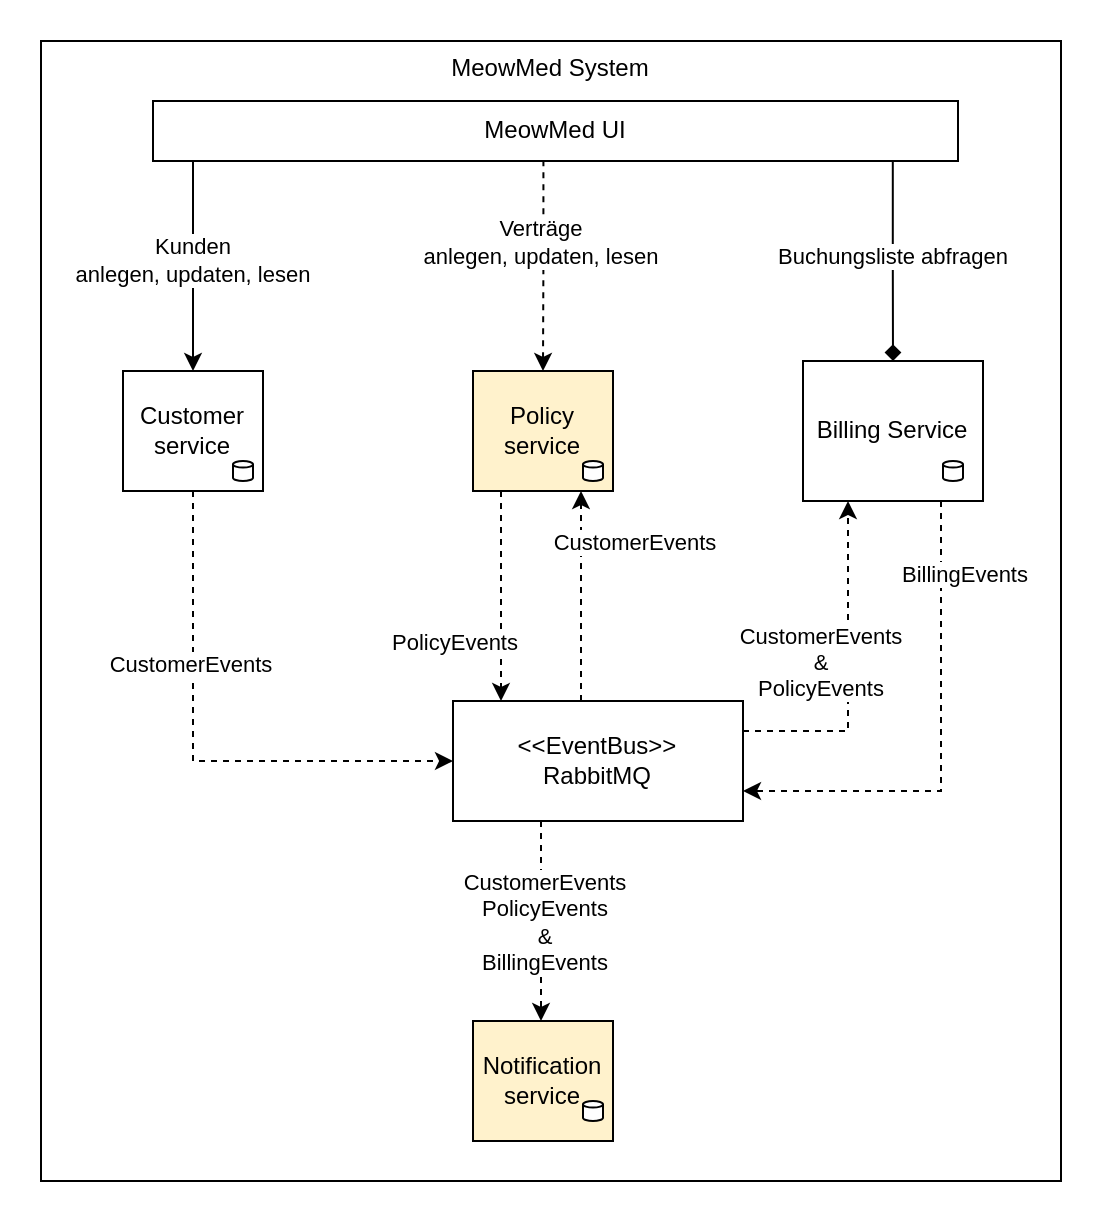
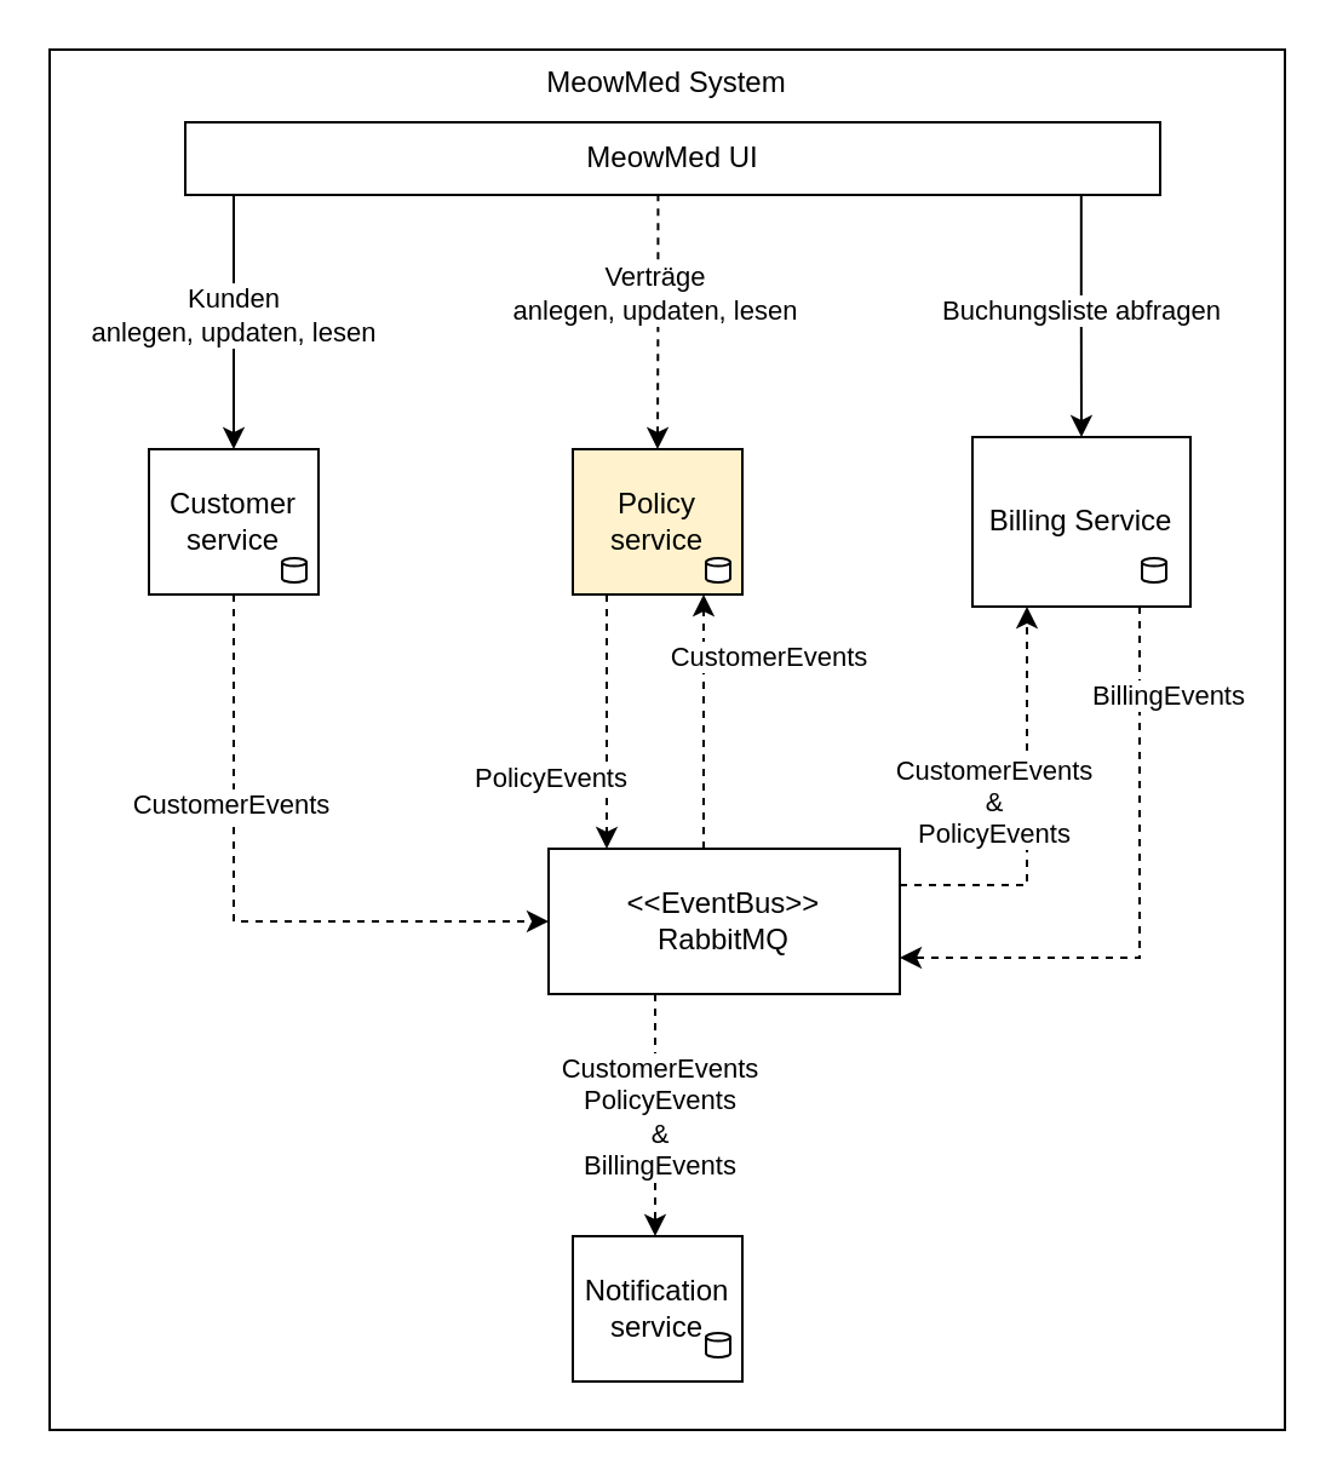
  <mxCell id="0" />
  <mxCell id="1" parent="0" />
  <mxCell id="2" value="MeowMed System" style="rounded=0;whiteSpace=wrap;html=1;verticalAlign=top;" parent="1" vertex="1"><mxGeometry x="20" y="20" width="510" height="570" as="geometry" /></mxCell>
  <mxCell id="3" value="MeowMed UI" style="rounded=0;whiteSpace=wrap;html=1;" parent="1" vertex="1"><mxGeometry x="76" y="50" width="402.5" height="30" as="geometry" /></mxCell>
  <mxCell id="4" style="edgeStyle=orthogonalEdgeStyle;rounded=0;orthogonalLoop=1;jettySize=auto;html=1;entryX=0;entryY=0.5;entryDx=0;entryDy=0;dashed=1;" parent="1" source="6" target="27" edge="1"><mxGeometry relative="1" as="geometry"><Array as="points"><mxPoint x="96" y="380" /></Array></mxGeometry></mxCell>
  <mxCell id="5" value="CustomerEvents" style="edgeLabel;html=1;align=center;verticalAlign=middle;resizable=0;points=[];" parent="4" vertex="1" connectable="0"><mxGeometry x="-0.348" y="-2" relative="1" as="geometry"><mxPoint as="offset" /></mxGeometry></mxCell>
  <mxCell id="6" value="Customer service" style="rounded=0;whiteSpace=wrap;html=1;" parent="1" vertex="1"><mxGeometry x="61" y="185" width="70" height="60" as="geometry" /></mxCell>
  <mxCell id="7" style="edgeStyle=orthogonalEdgeStyle;rounded=0;orthogonalLoop=1;jettySize=auto;html=1;dashed=1;" parent="1" source="9" target="27" edge="1"><mxGeometry relative="1" as="geometry"><Array as="points"><mxPoint x="250" y="300" /><mxPoint x="250" y="300" /></Array></mxGeometry></mxCell>
  <mxCell id="8" value="&lt;div&gt;PolicyEvents&lt;/div&gt;" style="edgeLabel;html=1;align=center;verticalAlign=middle;resizable=0;points=[];" parent="7" vertex="1" connectable="0"><mxGeometry x="-0.143" y="1" relative="1" as="geometry"><mxPoint x="-25" y="30" as="offset" /></mxGeometry></mxCell>
  <mxCell id="9" value="Policy service" style="rounded=0;whiteSpace=wrap;html=1;fillColor=#fff2cc;" parent="1" vertex="1"><mxGeometry x="236" y="185" width="70" height="60" as="geometry" /></mxCell>
  <mxCell id="10" style="edgeStyle=orthogonalEdgeStyle;rounded=0;orthogonalLoop=1;jettySize=auto;html=1;entryX=1;entryY=0.75;entryDx=0;entryDy=0;dashed=1;" parent="1" source="12" target="27" edge="1"><mxGeometry relative="1" as="geometry"><Array as="points"><mxPoint x="470" y="395" /></Array></mxGeometry></mxCell>
  <mxCell id="11" value="&lt;div&gt;BillingEvents&lt;/div&gt;" style="edgeLabel;html=1;align=center;verticalAlign=middle;resizable=0;points=[];" parent="10" vertex="1" connectable="0"><mxGeometry x="-0.706" y="-3" relative="1" as="geometry"><mxPoint x="14" as="offset" /></mxGeometry></mxCell>
  <mxCell id="12" value="Billing Service" style="rounded=0;whiteSpace=wrap;html=1;" parent="1" vertex="1"><mxGeometry x="401" y="180" width="90" height="70" as="geometry" /></mxCell>
  <mxCell id="13" value="" style="shape=cylinder3;whiteSpace=wrap;html=1;boundedLbl=1;backgroundOutline=1;size=1.654;" parent="1" vertex="1"><mxGeometry x="116" y="230" width="10" height="10" as="geometry" /></mxCell>
  <mxCell id="14" value="Kunden&lt;br&gt;anlegen, updaten, lesen" style="edgeStyle=orthogonalEdgeStyle;rounded=0;orthogonalLoop=1;jettySize=auto;html=1;entryX=0.5;entryY=0;entryDx=0;entryDy=0;" parent="1" target="6" edge="1"><mxGeometry x="-0.048" relative="1" as="geometry"><mxPoint x="96" y="80" as="sourcePoint" /><mxPoint x="-129" y="200" as="targetPoint" /><mxPoint as="offset" /><Array as="points"><mxPoint x="96" y="80" /></Array></mxGeometry></mxCell>
  <mxCell id="15" value="Verträge&lt;br&gt;anlegen, updaten, lesen" style="edgeStyle=orthogonalEdgeStyle;rounded=0;orthogonalLoop=1;jettySize=auto;html=1;exitX=0.485;exitY=0.989;exitDx=0;exitDy=0;entryX=0.5;entryY=0;entryDx=0;entryDy=0;exitPerimeter=0;dashed=1;" parent="1" source="3" target="9" edge="1"><mxGeometry x="-0.23" y="-1" relative="1" as="geometry"><mxPoint x="121" y="130" as="sourcePoint" /><mxPoint x="106" y="200" as="targetPoint" /><mxPoint as="offset" /></mxGeometry></mxCell>
- <mxCell id="16" value="Buchungsliste abfragen" style="edgeStyle=orthogonalEdgeStyle;rounded=0;orthogonalLoop=1;jettySize=auto;html=1;exitX=0.919;exitY=1.011;exitDx=0;exitDy=0;entryX=0.5;entryY=0;entryDx=0;entryDy=0;exitPerimeter=0;endArrow=diamond;" parent="1" source="3" target="12" edge="1"><mxGeometry x="-0.012" relative="1" as="geometry"><mxPoint x="201" y="90" as="sourcePoint" /><mxPoint x="220" y="200" as="targetPoint" /><mxPoint y="-1" as="offset" /></mxGeometry></mxCell>
+ <mxCell id="16" value="Buchungsliste abfragen" style="edgeStyle=orthogonalEdgeStyle;rounded=0;orthogonalLoop=1;jettySize=auto;html=1;exitX=0.919;exitY=1.011;exitDx=0;exitDy=0;entryX=0.5;entryY=0;entryDx=0;entryDy=0;exitPerimeter=0;" parent="1" source="3" target="12" edge="1"><mxGeometry x="-0.012" relative="1" as="geometry"><mxPoint x="201" y="90" as="sourcePoint" /><mxPoint x="220" y="200" as="targetPoint" /><mxPoint y="-1" as="offset" /></mxGeometry></mxCell>
  <mxCell id="17" value="" style="shape=cylinder3;whiteSpace=wrap;html=1;boundedLbl=1;backgroundOutline=1;size=1.654;" parent="1" vertex="1"><mxGeometry x="291" y="230" width="10" height="10" as="geometry" /></mxCell>
  <mxCell id="18" value="" style="shape=cylinder3;whiteSpace=wrap;html=1;boundedLbl=1;backgroundOutline=1;size=1.654;" parent="1" vertex="1"><mxGeometry x="471" y="230" width="10" height="10" as="geometry" /></mxCell>
- <mxCell id="19" value="&lt;div&gt;Notification&lt;/div&gt;&lt;div&gt;service&lt;br&gt;&lt;/div&gt;" style="rounded=0;whiteSpace=wrap;html=1;fillColor=#fff2cc;" parent="1" vertex="1"><mxGeometry x="236" y="510" width="70" height="60" as="geometry" /></mxCell>
+ <mxCell id="19" value="&lt;div&gt;Notification&lt;/div&gt;&lt;div&gt;service&lt;br&gt;&lt;/div&gt;" style="rounded=0;whiteSpace=wrap;html=1;" parent="1" vertex="1"><mxGeometry x="236" y="510" width="70" height="60" as="geometry" /></mxCell>
  <mxCell id="20" value="" style="shape=cylinder3;whiteSpace=wrap;html=1;boundedLbl=1;backgroundOutline=1;size=1.654;" parent="1" vertex="1"><mxGeometry x="291" y="550" width="10" height="10" as="geometry" /></mxCell>
  <mxCell id="21" style="edgeStyle=orthogonalEdgeStyle;rounded=0;orthogonalLoop=1;jettySize=auto;html=1;dashed=1;" parent="1" source="27" target="9" edge="1"><mxGeometry relative="1" as="geometry"><Array as="points"><mxPoint x="290" y="290" /><mxPoint x="290" y="290" /></Array></mxGeometry></mxCell>
  <mxCell id="22" value="CustomerEvents" style="edgeLabel;html=1;align=center;verticalAlign=middle;resizable=0;points=[];" parent="21" vertex="1" connectable="0"><mxGeometry x="0.143" relative="1" as="geometry"><mxPoint x="26" y="-20" as="offset" /></mxGeometry></mxCell>
  <mxCell id="23" style="edgeStyle=orthogonalEdgeStyle;rounded=0;orthogonalLoop=1;jettySize=auto;html=1;dashed=1;" parent="1" source="27" target="19" edge="1"><mxGeometry relative="1" as="geometry"><Array as="points"><mxPoint x="270" y="460" /><mxPoint x="270" y="460" /></Array></mxGeometry></mxCell>
  <mxCell id="24" value="CustomerEvents&lt;br&gt;&lt;div&gt;PolicyEvents&lt;br&gt;&lt;/div&gt;&lt;div&gt;&amp;amp;&lt;/div&gt;BillingEvents" style="edgeLabel;html=1;align=center;verticalAlign=middle;resizable=0;points=[];" parent="23" vertex="1" connectable="0"><mxGeometry x="-0.227" y="-1" relative="1" as="geometry"><mxPoint x="2" y="11" as="offset" /></mxGeometry></mxCell>
  <mxCell id="25" style="edgeStyle=orthogonalEdgeStyle;rounded=0;orthogonalLoop=1;jettySize=auto;html=1;entryX=0.25;entryY=1;entryDx=0;entryDy=0;dashed=1;exitX=1;exitY=0.25;exitDx=0;exitDy=0;" parent="1" source="27" target="12" edge="1"><mxGeometry relative="1" as="geometry" /></mxCell>
  <mxCell id="26" value="CustomerEvents&lt;br&gt;&amp;amp;&lt;br&gt;&lt;div&gt;PolicyEvents&lt;/div&gt;" style="edgeLabel;html=1;align=center;verticalAlign=middle;resizable=0;points=[];" parent="25" vertex="1" connectable="0"><mxGeometry x="0.281" y="-2" relative="1" as="geometry"><mxPoint x="-16" y="20" as="offset" /></mxGeometry></mxCell>
  <mxCell id="27" value="&lt;div&gt;&amp;lt;&amp;lt;EventBus&amp;gt;&amp;gt;&lt;br&gt;&lt;/div&gt;&lt;div&gt;RabbitMQ&lt;/div&gt;" style="rounded=0;whiteSpace=wrap;html=1;" parent="1" vertex="1"><mxGeometry x="226" y="350" width="145" height="60" as="geometry" /></mxCell>
  <mxCell id="28" style="edgeStyle=orthogonalEdgeStyle;rounded=0;orthogonalLoop=1;jettySize=auto;html=1;exitX=0.5;exitY=1;exitDx=0;exitDy=0;" parent="1" source="12" target="12" edge="1"><mxGeometry relative="1" as="geometry" /></mxCell>
